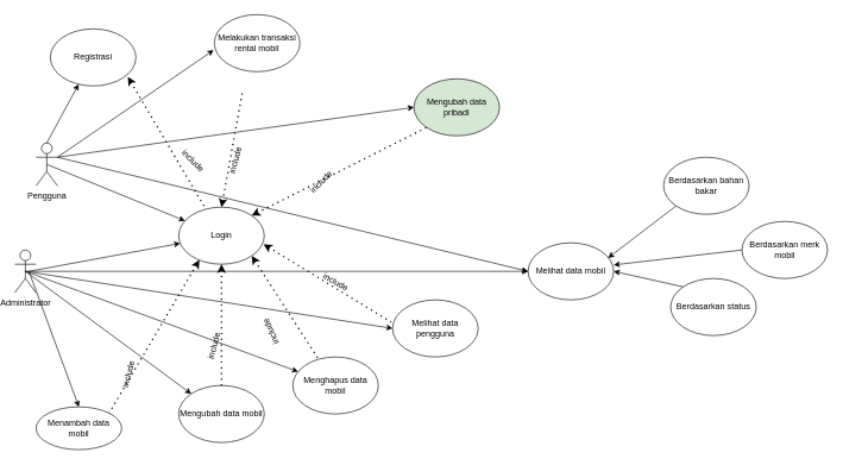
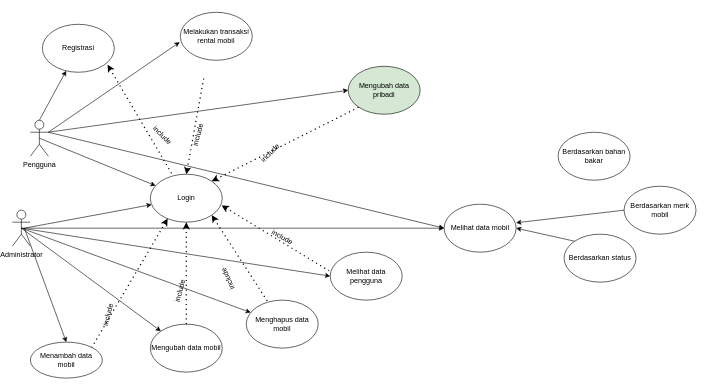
  <mxCell id="0" />
  <mxCell id="1" parent="0" />
  <mxCell id="2" value="Pengguna" style="shape=umlActor;verticalLabelPosition=bottom;verticalAlign=top;html=1;outlineConnect=0;" vertex="1" parent="1"><mxGeometry x="50" y="200" width="30" height="60" as="geometry" /></mxCell>
  <mxCell id="3" value="Administrator" style="shape=umlActor;verticalLabelPosition=bottom;verticalAlign=top;html=1;outlineConnect=0;" vertex="1" parent="1"><mxGeometry x="20" y="350" width="30" height="60" as="geometry" /></mxCell>
  <mxCell id="4" value="Login" style="ellipse;whiteSpace=wrap;html=1;" vertex="1" parent="1"><mxGeometry x="250" y="290" width="120" height="80" as="geometry" /></mxCell>
  <mxCell id="5" value="Registrasi" style="ellipse;whiteSpace=wrap;html=1;" vertex="1" parent="1"><mxGeometry x="70" y="40" width="120" height="80" as="geometry" /></mxCell>
  <mxCell id="6" value="Melakukan transaksi rental mobil" style="ellipse;whiteSpace=wrap;html=1;" vertex="1" parent="1"><mxGeometry x="300" y="20" width="120" height="80" as="geometry" /></mxCell>
  <mxCell id="7" value="Mengubah data mobil" style="ellipse;whiteSpace=wrap;html=1;" vertex="1" parent="1"><mxGeometry x="250" y="540" width="120" height="80" as="geometry" /></mxCell>
  <mxCell id="8" value="Mengubah data pribadi" style="ellipse;whiteSpace=wrap;html=1;fillColor=#d5e8d4;" vertex="1" parent="1"><mxGeometry x="580" y="110" width="120" height="80" as="geometry" /></mxCell>
  <mxCell id="9" value="Menambah data mobil" style="ellipse;whiteSpace=wrap;html=1;" vertex="1" parent="1"><mxGeometry x="50" y="570" width="120" height="60" as="geometry" /></mxCell>
  <mxCell id="10" value="Melihat data mobil" style="ellipse;whiteSpace=wrap;html=1;" vertex="1" parent="1"><mxGeometry x="740" y="340" width="120" height="80" as="geometry" /></mxCell>
  <mxCell id="11" value="Berdasarkan status" style="ellipse;whiteSpace=wrap;html=1;" vertex="1" parent="1"><mxGeometry x="940" y="390" width="120" height="80" as="geometry" /></mxCell>
  <mxCell id="12" value="Berdasarkan bahan bakar" style="ellipse;whiteSpace=wrap;html=1;" vertex="1" parent="1"><mxGeometry x="930" y="220" width="120" height="80" as="geometry" /></mxCell>
  <mxCell id="13" value="Menghapus data mobil" style="ellipse;whiteSpace=wrap;html=1;" vertex="1" parent="1"><mxGeometry x="410" y="500" width="120" height="80" as="geometry" /></mxCell>
  <mxCell id="14" value="Melihat data pengguna" style="ellipse;whiteSpace=wrap;html=1;" vertex="1" parent="1"><mxGeometry x="550" y="420" width="120" height="80" as="geometry" /></mxCell>
  <mxCell id="15" value="" style="endArrow=classic;html=1;rounded=0;exitX=0.5;exitY=0.5;exitDx=0;exitDy=0;exitPerimeter=0;" edge="1" parent="1" source="2" target="4"><mxGeometry width="50" height="50" relative="1" as="geometry"><mxPoint x="110" y="250" as="sourcePoint" /><mxPoint x="260" y="320" as="targetPoint" /></mxGeometry></mxCell>
  <mxCell id="16" value="" style="endArrow=classic;html=1;rounded=0;" edge="1" parent="1" target="4"><mxGeometry width="50" height="50" relative="1" as="geometry"><mxPoint x="40" y="380" as="sourcePoint" /><mxPoint x="240" y="390" as="targetPoint" /></mxGeometry></mxCell>
  <mxCell id="17" value="" style="endArrow=classic;html=1;rounded=0;entryX=-0.008;entryY=0.622;entryDx=0;entryDy=0;entryPerimeter=0;exitX=1;exitY=0.333;exitDx=0;exitDy=0;exitPerimeter=0;" edge="1" parent="1" source="2" target="6"><mxGeometry width="50" height="50" relative="1" as="geometry"><mxPoint x="100" y="210" as="sourcePoint" /><mxPoint x="290" y="80" as="targetPoint" /></mxGeometry></mxCell>
  <mxCell id="18" value="" style="endArrow=none;dashed=1;html=1;dashPattern=1 3;strokeWidth=2;rounded=0;startArrow=classic;startFill=1;exitX=0.5;exitY=0;exitDx=0;exitDy=0;" edge="1" parent="1" source="4"><mxGeometry width="50" height="50" relative="1" as="geometry"><mxPoint x="310" y="335" as="sourcePoint" /><mxPoint x="340" y="125" as="targetPoint" /></mxGeometry></mxCell>
  <mxCell id="19" value="include" style="text;html=1;resizable=0;autosize=1;align=center;verticalAlign=middle;points=[];fillColor=none;strokeColor=none;rounded=0;rotation=-75;" vertex="1" parent="1"><mxGeometry x="300" y="210" width="60" height="30" as="geometry" /></mxCell>
  <mxCell id="20" value="" style="endArrow=classic;html=1;rounded=0;exitX=0.5;exitY=0;exitDx=0;exitDy=0;exitPerimeter=0;" edge="1" parent="1" source="2" target="5"><mxGeometry width="50" height="50" relative="1" as="geometry"><mxPoint x="75" y="250" as="sourcePoint" /><mxPoint x="274.524" y="353.907" as="targetPoint" /></mxGeometry></mxCell>
  <mxCell id="21" value="" style="endArrow=none;dashed=1;html=1;dashPattern=1 3;strokeWidth=2;rounded=0;startArrow=classic;startFill=1;exitX=0.906;exitY=0.842;exitDx=0;exitDy=0;exitPerimeter=0;" edge="1" parent="1" source="5" target="4"><mxGeometry width="50" height="50" relative="1" as="geometry"><mxPoint x="330" y="330" as="sourcePoint" /><mxPoint x="360" y="120" as="targetPoint" /></mxGeometry></mxCell>
  <mxCell id="22" value="include" style="text;html=1;resizable=0;autosize=1;align=center;verticalAlign=middle;points=[];fillColor=none;strokeColor=none;rounded=0;rotation=45;" vertex="1" parent="1"><mxGeometry x="240" y="210" width="60" height="30" as="geometry" /></mxCell>
  <mxCell id="23" value="" style="endArrow=classic;html=1;rounded=0;exitX=0.5;exitY=0.5;exitDx=0;exitDy=0;exitPerimeter=0;entryX=0;entryY=0;entryDx=0;entryDy=0;" edge="1" parent="1" source="3" target="7"><mxGeometry width="50" height="50" relative="1" as="geometry"><mxPoint x="60" y="420" as="sourcePoint" /><mxPoint x="261.537" y="388.994" as="targetPoint" /></mxGeometry></mxCell>
  <mxCell id="24" value="" style="endArrow=classic;html=1;rounded=0;entryX=0;entryY=0.5;entryDx=0;entryDy=0;" edge="1" parent="1" target="10"><mxGeometry width="50" height="50" relative="1" as="geometry"><mxPoint x="80" y="220" as="sourcePoint" /><mxPoint x="309.04" y="79.76" as="targetPoint" /></mxGeometry></mxCell>
- <mxCell id="25" value="" style="endArrow=classic;html=1;rounded=0;entryX=0.936;entryY=0.263;entryDx=0;entryDy=0;entryPerimeter=0;exitX=0;exitY=1;exitDx=0;exitDy=0;" edge="1" parent="1" source="12" target="10"><mxGeometry width="50" height="50" relative="1" as="geometry"><mxPoint x="90" y="230" as="sourcePoint" /><mxPoint x="750" y="390" as="targetPoint" /></mxGeometry></mxCell>
  <mxCell id="26" value="" style="endArrow=classic;html=1;rounded=0;entryX=1;entryY=0.5;entryDx=0;entryDy=0;exitX=0;exitY=0;exitDx=0;exitDy=0;" edge="1" parent="1" source="11" target="10"><mxGeometry width="50" height="50" relative="1" as="geometry"><mxPoint x="957.574" y="298.284" as="sourcePoint" /><mxPoint x="862.32" y="371.04" as="targetPoint" /></mxGeometry></mxCell>
  <mxCell id="27" value="" style="endArrow=none;dashed=1;html=1;dashPattern=1 3;strokeWidth=2;rounded=0;startArrow=classic;startFill=1;entryX=0.5;entryY=0;entryDx=0;entryDy=0;exitX=0.5;exitY=1;exitDx=0;exitDy=0;" edge="1" parent="1" source="4" target="7"><mxGeometry width="50" height="50" relative="1" as="geometry"><mxPoint x="300" y="420" as="sourcePoint" /><mxPoint x="301.026" y="342.053" as="targetPoint" /></mxGeometry></mxCell>
  <mxCell id="28" value="include" style="text;html=1;resizable=0;autosize=1;align=center;verticalAlign=middle;points=[];fillColor=none;strokeColor=none;rounded=0;rotation=-75;" vertex="1" parent="1"><mxGeometry x="270" y="470" width="60" height="30" as="geometry" /></mxCell>
  <mxCell id="29" value="" style="endArrow=classic;html=1;rounded=0;entryX=0;entryY=0.5;entryDx=0;entryDy=0;" edge="1" parent="1" target="8"><mxGeometry width="50" height="50" relative="1" as="geometry"><mxPoint x="80" y="220" as="sourcePoint" /><mxPoint x="750" y="390" as="targetPoint" /></mxGeometry></mxCell>
  <mxCell id="30" value="" style="endArrow=none;dashed=1;html=1;dashPattern=1 3;strokeWidth=2;rounded=0;startArrow=classic;startFill=1;exitX=1;exitY=0;exitDx=0;exitDy=0;entryX=0;entryY=1;entryDx=0;entryDy=0;" edge="1" parent="1" source="4" target="8"><mxGeometry width="50" height="50" relative="1" as="geometry"><mxPoint x="188.72" y="117.36" as="sourcePoint" /><mxPoint x="301.026" y="342.053" as="targetPoint" /></mxGeometry></mxCell>
  <mxCell id="31" value="include" style="text;html=1;resizable=0;autosize=1;align=center;verticalAlign=middle;points=[];fillColor=none;strokeColor=none;rounded=0;rotation=-45;" vertex="1" parent="1"><mxGeometry x="420" y="240" width="60" height="30" as="geometry" /></mxCell>
  <mxCell id="32" value="" style="endArrow=classic;html=1;rounded=0;entryX=0.5;entryY=0;entryDx=0;entryDy=0;" edge="1" parent="1" target="9"><mxGeometry width="50" height="50" relative="1" as="geometry"><mxPoint x="40" y="380" as="sourcePoint" /><mxPoint x="277.574" y="561.716" as="targetPoint" /></mxGeometry></mxCell>
  <mxCell id="33" value="include" style="text;html=1;resizable=0;autosize=1;align=center;verticalAlign=middle;points=[];fillColor=none;strokeColor=none;rounded=0;rotation=-75;" vertex="1" parent="1"><mxGeometry x="150" y="510" width="60" height="30" as="geometry" /></mxCell>
  <mxCell id="34" value="" style="endArrow=none;dashed=1;html=1;dashPattern=1 3;strokeWidth=2;rounded=0;startArrow=classic;startFill=1;entryX=1;entryY=0;entryDx=0;entryDy=0;exitX=0.242;exitY=0.925;exitDx=0;exitDy=0;exitPerimeter=0;" edge="1" parent="1" source="4" target="9"><mxGeometry width="50" height="50" relative="1" as="geometry"><mxPoint x="320" y="420" as="sourcePoint" /><mxPoint x="320" y="550" as="targetPoint" /></mxGeometry></mxCell>
  <mxCell id="35" value="Berdasarkan merk mobil" style="ellipse;whiteSpace=wrap;html=1;" vertex="1" parent="1"><mxGeometry x="1040" y="310" width="120" height="80" as="geometry" /></mxCell>
  <mxCell id="36" value="" style="endArrow=classic;html=1;rounded=0;exitX=0;exitY=0.5;exitDx=0;exitDy=0;" edge="1" parent="1" source="35"><mxGeometry width="50" height="50" relative="1" as="geometry"><mxPoint x="957.574" y="298.284" as="sourcePoint" /><mxPoint x="860" y="371" as="targetPoint" /></mxGeometry></mxCell>
  <mxCell id="37" value="" style="endArrow=classic;html=1;rounded=0;exitX=0.5;exitY=0.5;exitDx=0;exitDy=0;exitPerimeter=0;" edge="1" parent="1" source="3" target="13"><mxGeometry width="50" height="50" relative="1" as="geometry"><mxPoint x="45" y="390" as="sourcePoint" /><mxPoint x="277.574" y="561.716" as="targetPoint" /></mxGeometry></mxCell>
  <mxCell id="38" value="include" style="text;html=1;resizable=0;autosize=1;align=center;verticalAlign=middle;points=[];fillColor=none;strokeColor=none;rounded=0;rotation=-114;" vertex="1" parent="1"><mxGeometry x="350" y="450" width="60" height="30" as="geometry" /></mxCell>
  <mxCell id="39" value="" style="endArrow=none;dashed=1;html=1;dashPattern=1 3;strokeWidth=2;rounded=0;startArrow=classic;startFill=1;exitX=1;exitY=1;exitDx=0;exitDy=0;" edge="1" parent="1" source="4" target="13"><mxGeometry width="50" height="50" relative="1" as="geometry"><mxPoint x="320" y="420" as="sourcePoint" /><mxPoint x="320" y="550" as="targetPoint" /></mxGeometry></mxCell>
  <mxCell id="40" value="" style="endArrow=none;dashed=1;html=1;dashPattern=1 3;strokeWidth=2;rounded=0;startArrow=classic;startFill=1;exitX=0.992;exitY=0.65;exitDx=0;exitDy=0;entryX=-0.017;entryY=0.388;entryDx=0;entryDy=0;entryPerimeter=0;exitPerimeter=0;" edge="1" parent="1" source="4" target="14"><mxGeometry width="50" height="50" relative="1" as="geometry"><mxPoint x="362.426" y="408.284" as="sourcePoint" /><mxPoint x="450.956" y="514.999" as="targetPoint" /></mxGeometry></mxCell>
  <mxCell id="41" value="include" style="text;html=1;resizable=0;autosize=1;align=center;verticalAlign=middle;points=[];fillColor=none;strokeColor=none;rounded=0;rotation=30;" vertex="1" parent="1"><mxGeometry x="440" y="380" width="60" height="30" as="geometry" /></mxCell>
  <mxCell id="42" value="" style="endArrow=classic;html=1;rounded=0;exitX=0.5;exitY=0.5;exitDx=0;exitDy=0;exitPerimeter=0;entryX=0;entryY=0.5;entryDx=0;entryDy=0;" edge="1" parent="1" source="3" target="14"><mxGeometry width="50" height="50" relative="1" as="geometry"><mxPoint x="45" y="390" as="sourcePoint" /><mxPoint x="427.465" y="530.677" as="targetPoint" /></mxGeometry></mxCell>
  <mxCell id="43" value="" style="endArrow=classic;html=1;rounded=0;exitX=0.5;exitY=0.5;exitDx=0;exitDy=0;exitPerimeter=0;entryX=0;entryY=0.5;entryDx=0;entryDy=0;" edge="1" parent="1" source="3" target="10"><mxGeometry width="50" height="50" relative="1" as="geometry"><mxPoint x="45" y="390" as="sourcePoint" /><mxPoint x="560" y="470" as="targetPoint" /></mxGeometry></mxCell>
